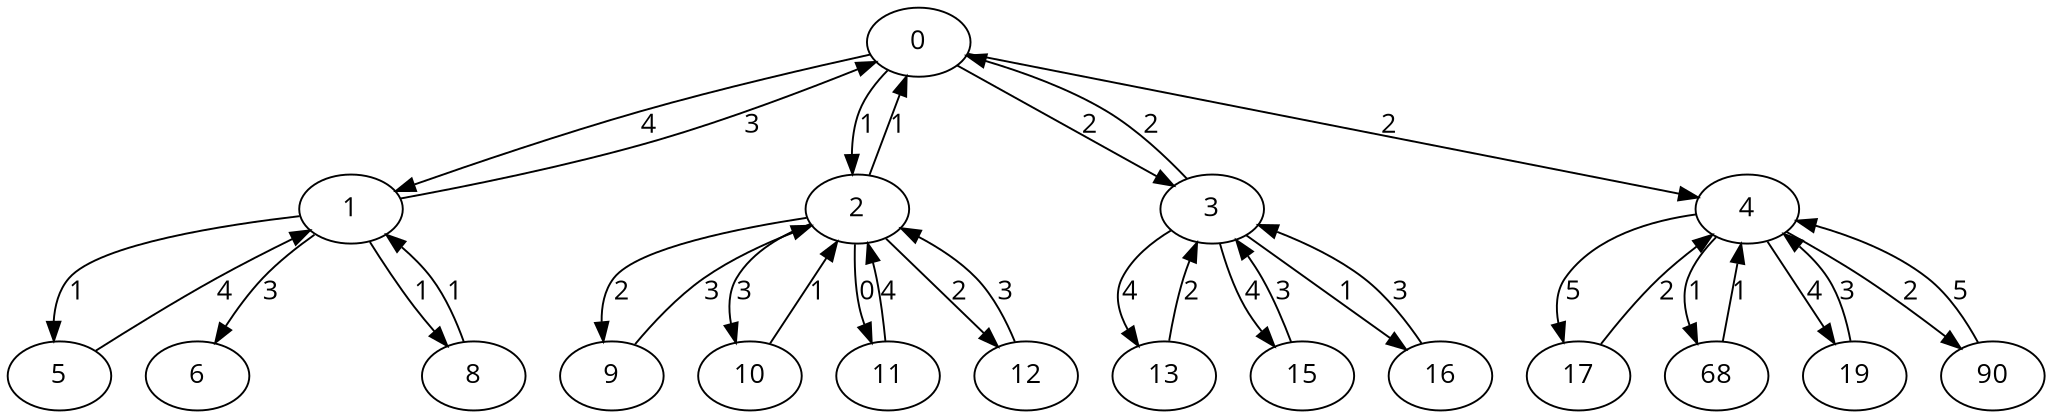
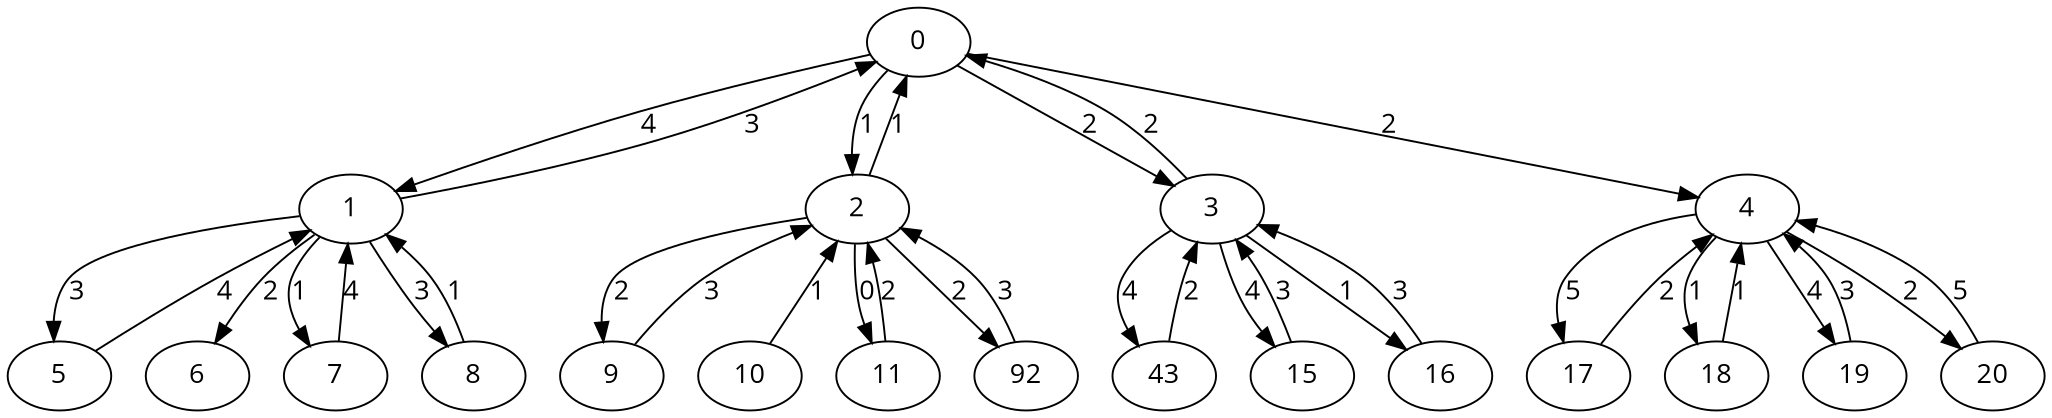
  strict digraph {
    fontname="Open Sans"
    node [fontname="Open Sans"]
    edge [fontname="Open Sans"]
    0
    1
    2
    3
    4
    5
    6
+   7
    8
    9
    10
    11
-   12
-   13
+   12 [label=92]
+   13 [label=43]
    15
    16
    17
-   18 [label=68]
+   18
    19
-   20 [label=90]
+   20
    0 -> 1 [label=4]
    0 -> 2 [label=1]
    0 -> 3 [label=2]
    0 -> 4 [label=2]
    1 -> 0 [label=3]
-   1 -> 5 [label=1]
-   1 -> 6 [label=3]
-   1 -> 8 [label=1]
+   1 -> 5 [label=3]
+   1 -> 6 [label=2]
+   1 -> 7 [label=1]
+   1 -> 8 [label=3]
    2 -> 0 [label=1]
    2 -> 9 [label=2]
-   2 -> 10 [label=3]
    2 -> 11 [label=0]
    2 -> 12 [label=2]
    3 -> 0 [label=2]
    3 -> 13 [label=4]
    3 -> 15 [label=4]
    3 -> 16 [label=1]
    4 -> 17 [label=5]
    4 -> 18 [label=1]
    4 -> 19 [label=4]
    4 -> 20 [label=2]
    5 -> 1 [label=4]
+   7 -> 1 [label=4]
    8 -> 1 [label=1]
    9 -> 2 [label=3]
    10 -> 2 [label=1]
-   11 -> 2 [label=4]
+   11 -> 2 [label=2]
    12 -> 2 [label=3]
    13 -> 3 [label=2]
    15 -> 3 [label=3]
    16 -> 3 [label=3]
    17 -> 4 [label=2]
    18 -> 4 [label=1]
    19 -> 4 [label=3]
    20 -> 4 [label=5]
  }
